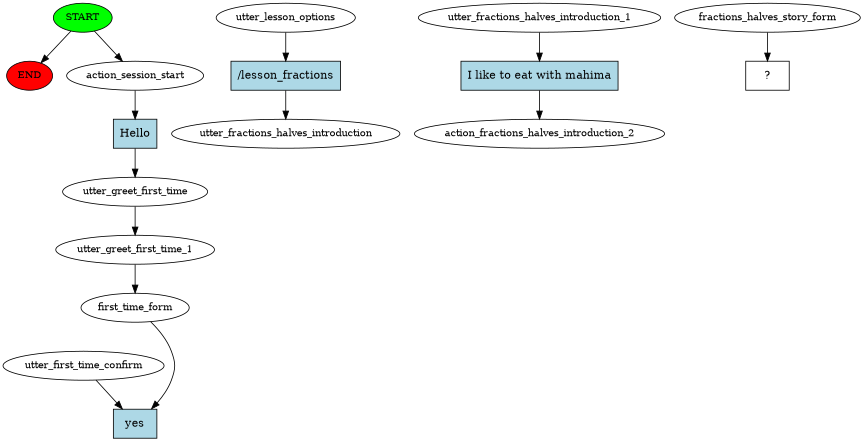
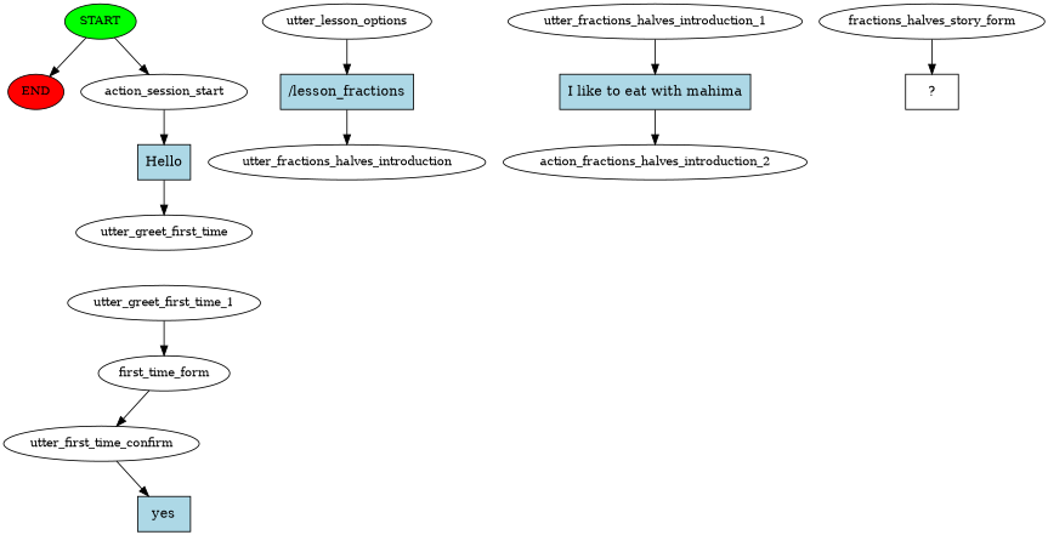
  digraph {
    node [fontsize=12]
    n1 [fillcolor=green label=START style=filled]
    n2 [fillcolor=red label=END style=filled]
    n3 [label=action_session_start]
    n4 [fillcolor=lightblue label=Hello shape=rect style=filled fontsize=""]
    n5 [label=utter_greet_first_time]
    n6 [label=utter_greet_first_time_1]
    n7 [label=first_time_form]
    n8 [label=utter_first_time_confirm]
    n9 [fillcolor=lightblue label=yes shape=rect style=filled fontsize=""]
    n10 [label=utter_lesson_options]
    n11 [fillcolor=lightblue label="/lesson_fractions" shape=rect style=filled fontsize=""]
    n12 [label=utter_fractions_halves_introduction]
    n13 [label=utter_fractions_halves_introduction_1]
    n14 [fillcolor=lightblue label="I like to eat with mahima" shape=rect style=filled fontsize=""]
    n15 [label=action_fractions_halves_introduction_2]
    n16 [label=fractions_halves_story_form]
    n17 [label="  ?  " shape=rect fontsize=""]
    n1 -> n2
    n1 -> n3
    n3 -> n4
    n4 -> n5
-   n5 -> n6
    n6 -> n7
-   n7 -> n9
+   n7 -> n8
    n8 -> n9
    n10 -> n11
    n11 -> n12
    n13 -> n14
    n14 -> n15
    n16 -> n17
  }
